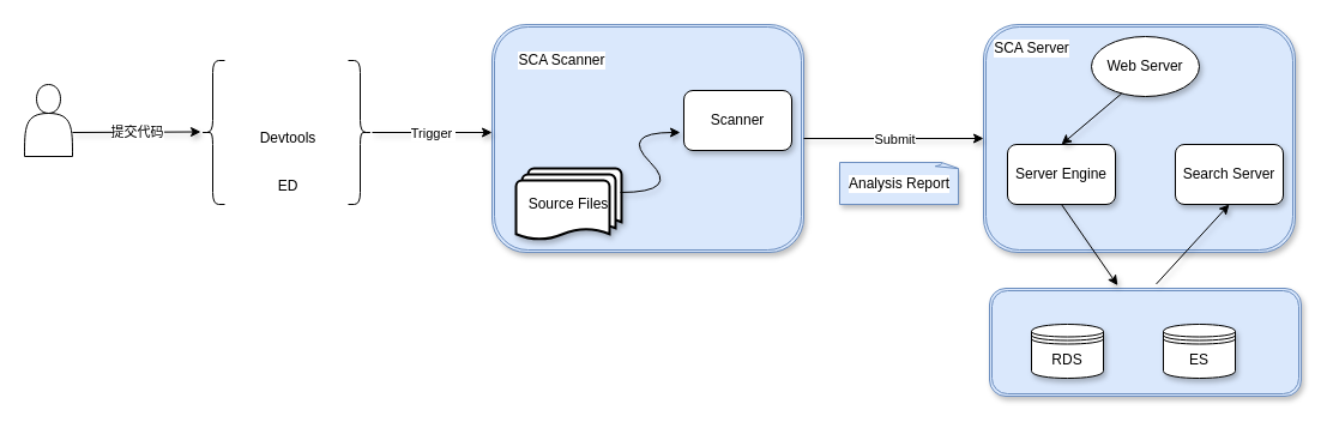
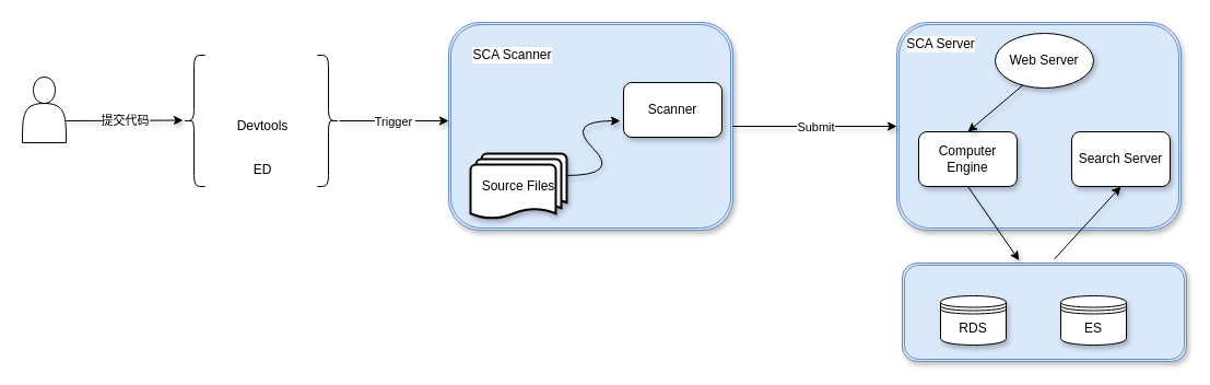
  <mxCell id="0" />
  <mxCell id="1" parent="0" />
  <mxCell id="2" value="" style="shape=ext;double=1;rounded=1;whiteSpace=wrap;html=1;labelBackgroundColor=default;fillColor=#dae8fc;strokeColor=#6c8ebf;shadow=1;" parent="1" vertex="1"><mxGeometry x="410" y="20" width="260" height="190" as="geometry" /></mxCell>
  <mxCell id="3" value="Scanner" style="rounded=1;whiteSpace=wrap;html=1;labelBackgroundColor=default;shadow=1;" parent="1" vertex="1"><mxGeometry x="570" y="75" width="90" height="50" as="geometry" /></mxCell>
  <mxCell id="4" value="" style="shape=ext;double=1;rounded=1;whiteSpace=wrap;html=1;labelBackgroundColor=default;fillColor=#dae8fc;strokeColor=#6c8ebf;shadow=1;" parent="1" vertex="1"><mxGeometry x="820" y="20" width="260" height="190" as="geometry" /></mxCell>
  <mxCell id="5" value="Web Server" style="ellipse;whiteSpace=wrap;html=1;labelBackgroundColor=default;shadow=1;" parent="1" vertex="1"><mxGeometry x="910" y="30" width="90" height="50" as="geometry" /></mxCell>
- <mxCell id="6" value="Server Engine" style="rounded=1;whiteSpace=wrap;html=1;labelBackgroundColor=default;shadow=1;" parent="1" vertex="1"><mxGeometry x="840" y="120" width="90" height="50" as="geometry" /></mxCell>
+ <mxCell id="6" value="Computer Engine" style="rounded=1;whiteSpace=wrap;html=1;labelBackgroundColor=default;shadow=1;" parent="1" vertex="1"><mxGeometry x="840" y="120" width="90" height="50" as="geometry" /></mxCell>
  <mxCell id="7" value="Search Server" style="rounded=1;whiteSpace=wrap;html=1;labelBackgroundColor=default;shadow=1;" parent="1" vertex="1"><mxGeometry x="980" y="120" width="90" height="50" as="geometry" /></mxCell>
  <mxCell id="8" value="Source Files" style="strokeWidth=2;html=1;shape=mxgraph.flowchart.multi-document;whiteSpace=wrap;labelBackgroundColor=default;shadow=1;" parent="1" vertex="1"><mxGeometry x="430" y="140" width="88" height="60" as="geometry" /></mxCell>
  <mxCell id="9" value="" style="curved=1;endArrow=classic;html=1;rounded=0;labelBackgroundColor=default;shadow=1;" parent="1" edge="1"><mxGeometry width="50" height="50" relative="1" as="geometry"><mxPoint x="517" y="160" as="sourcePoint" /><mxPoint x="567" y="110" as="targetPoint" /><Array as="points"><mxPoint x="567" y="160" /><mxPoint x="517" y="110" /></Array></mxGeometry></mxCell>
- <mxCell id="10" value="&lt;meta charset=&quot;utf-8&quot;&gt;&lt;span style=&quot;color: rgb(0, 0, 0); font-family: helvetica; font-size: 12px; font-style: normal; font-weight: 400; letter-spacing: normal; text-align: center; text-indent: 0px; text-transform: none; word-spacing: 0px; display: inline; float: none;&quot;&gt;Analysis Report&lt;/span&gt;" style="whiteSpace=wrap;html=1;shape=mxgraph.basic.document;labelBackgroundColor=default;fillColor=#dae8fc;strokeColor=#6c8ebf;shadow=1;" parent="1" vertex="1"><mxGeometry x="700" y="135" width="100" height="35" as="geometry" /></mxCell>
  <mxCell id="11" value="" style="endArrow=classic;html=1;rounded=0;entryX=0;entryY=0.5;entryDx=0;entryDy=0;exitX=1;exitY=0.5;exitDx=0;exitDy=0;labelBackgroundColor=default;shadow=1;" parent="1" source="2" target="4" edge="1"><mxGeometry relative="1" as="geometry"><mxPoint x="670" y="90" as="sourcePoint" /><mxPoint x="770" y="90" as="targetPoint" /></mxGeometry></mxCell>
  <mxCell id="12" value="Submit" style="edgeLabel;resizable=0;html=1;align=center;verticalAlign=middle;labelBackgroundColor=default;shadow=1;" parent="11" connectable="0" vertex="1"><mxGeometry relative="1" as="geometry" /></mxCell>
  <mxCell id="13" value="" style="endArrow=classic;html=1;rounded=0;exitX=0.25;exitY=1;exitDx=0;exitDy=0;entryX=0.5;entryY=0;entryDx=0;entryDy=0;labelBackgroundColor=default;shadow=1;" parent="1" source="5" target="6" edge="1"><mxGeometry width="50" height="50" relative="1" as="geometry"><mxPoint x="830" y="160" as="sourcePoint" /><mxPoint x="880" y="110" as="targetPoint" /></mxGeometry></mxCell>
  <mxCell id="14" value="" style="shape=ext;double=1;rounded=1;whiteSpace=wrap;html=1;labelBackgroundColor=default;fillColor=#dae8fc;strokeColor=#6c8ebf;shadow=1;" parent="1" vertex="1"><mxGeometry x="825" y="240" width="260" height="90" as="geometry" /></mxCell>
  <mxCell id="15" value="RDS" style="shape=datastore;whiteSpace=wrap;html=1;labelBackgroundColor=default;shadow=1;" parent="1" vertex="1"><mxGeometry x="860" y="270" width="60" height="45" as="geometry" /></mxCell>
  <mxCell id="16" value="ES" style="shape=datastore;whiteSpace=wrap;html=1;labelBackgroundColor=default;shadow=1;" parent="1" vertex="1"><mxGeometry x="970" y="270" width="60" height="45" as="geometry" /></mxCell>
  <mxCell id="17" value="" style="endArrow=classic;html=1;rounded=0;exitX=0.5;exitY=1;exitDx=0;exitDy=0;entryX=0.411;entryY=-0.027;entryDx=0;entryDy=0;entryPerimeter=0;labelBackgroundColor=default;shadow=1;" parent="1" source="6" target="14" edge="1"><mxGeometry width="50" height="50" relative="1" as="geometry"><mxPoint x="830" y="220" as="sourcePoint" /><mxPoint x="910" y="230" as="targetPoint" /></mxGeometry></mxCell>
  <mxCell id="18" value="" style="endArrow=classic;html=1;rounded=0;entryX=0.5;entryY=1;entryDx=0;entryDy=0;exitX=0.535;exitY=-0.04;exitDx=0;exitDy=0;exitPerimeter=0;labelBackgroundColor=default;shadow=1;" parent="1" source="14" target="7" edge="1"><mxGeometry width="50" height="50" relative="1" as="geometry"><mxPoint x="960" y="230" as="sourcePoint" /><mxPoint x="920" y="240" as="targetPoint" /></mxGeometry></mxCell>
  <mxCell id="19" value="" style="shape=actor;whiteSpace=wrap;html=1;labelBackgroundColor=default;" parent="1" vertex="1"><mxGeometry x="20" y="70" width="40" height="60" as="geometry" /></mxCell>
  <mxCell id="20" value="" style="endArrow=classic;html=1;rounded=0;labelBackgroundColor=default;shadow=1;" parent="1" edge="1"><mxGeometry relative="1" as="geometry"><mxPoint x="60" y="110" as="sourcePoint" /><mxPoint x="167" y="109.5" as="targetPoint" /></mxGeometry></mxCell>
  <mxCell id="21" value="提交代码" style="edgeLabel;resizable=0;html=1;align=center;verticalAlign=middle;labelBackgroundColor=default;shadow=1;" parent="20" connectable="0" vertex="1"><mxGeometry relative="1" as="geometry" /></mxCell>
  <mxCell id="22" value="" style="endArrow=classic;html=1;rounded=0;labelBackgroundColor=default;shadow=1;" parent="1" edge="1"><mxGeometry relative="1" as="geometry"><mxPoint x="310" y="110" as="sourcePoint" /><mxPoint x="410" y="110" as="targetPoint" /></mxGeometry></mxCell>
  <mxCell id="23" value="Trigger&amp;nbsp;" style="edgeLabel;resizable=0;html=1;align=center;verticalAlign=middle;labelBackgroundColor=default;shadow=1;" parent="22" connectable="0" vertex="1"><mxGeometry relative="1" as="geometry" /></mxCell>
  <mxCell id="24" value="SCA Scanner" style="text;html=1;align=center;verticalAlign=middle;resizable=0;points=[];autosize=1;strokeColor=none;fillColor=none;labelBackgroundColor=default;shadow=1;" parent="1" vertex="1"><mxGeometry x="423" y="40" width="90" height="20" as="geometry" /></mxCell>
  <mxCell id="25" value="SCA Server" style="text;html=1;align=center;verticalAlign=middle;resizable=0;points=[];autosize=1;strokeColor=none;fillColor=none;labelBackgroundColor=default;shadow=1;" parent="1" vertex="1"><mxGeometry x="820" y="30" width="80" height="20" as="geometry" /></mxCell>
  <mxCell id="26" value="" style="shape=curlyBracket;whiteSpace=wrap;html=1;rounded=1;" vertex="1" parent="1"><mxGeometry x="167" y="50" width="20" height="120" as="geometry" /></mxCell>
  <mxCell id="27" value="" style="shape=curlyBracket;whiteSpace=wrap;html=1;rounded=1;flipH=1;size=0.5;" vertex="1" parent="1"><mxGeometry x="290" y="50" width="20" height="120" as="geometry" /></mxCell>
  <mxCell id="28" value="Devtools" style="text;html=1;strokeColor=none;fillColor=none;align=center;verticalAlign=middle;whiteSpace=wrap;rounded=0;" vertex="1" parent="1"><mxGeometry x="210" y="100" width="60" height="30" as="geometry" /></mxCell>
  <mxCell id="29" value="ED" style="text;html=1;strokeColor=none;fillColor=none;align=center;verticalAlign=middle;whiteSpace=wrap;rounded=0;" vertex="1" parent="1"><mxGeometry x="210" y="140" width="60" height="30" as="geometry" /></mxCell>
